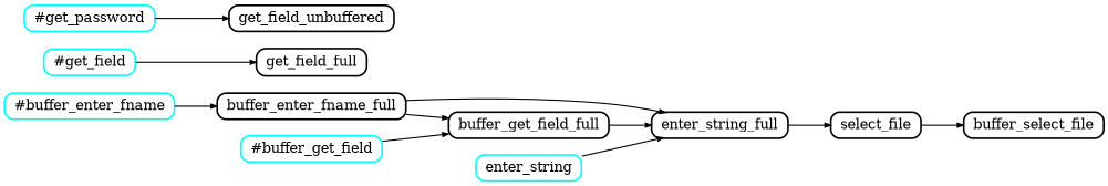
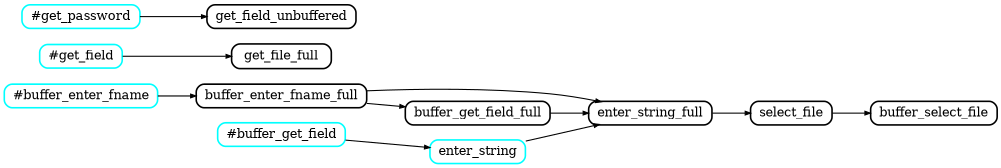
  digraph {
    compound=true
    nodesep=0.2
    rankdir=LR
    ranksep=0.5
    node [color="#000000" fontsize=12 penwidth=1.5 shape=Mrecord style=rounded]
    edge [arrowsize=0.5 penwidth=1.0]
    n1 [color="#00ffff" height=0.2 label="#buffer_enter_fname"]
    buffer_enter_fname_full [height=0.2]
    buffer_get_field_full [height=0.2]
    enter_string_full [height=0.2]
    n5 [color="#00ffff" height=0.2 label="#buffer_get_field"]
    n6 [color="#00ffff" height=0.2 label="#get_field"]
-   get_field_full [height=0.2]
+   get_field_full [height=0.2 label=get_file_full]
    n8 [color="#00ffff" height=0.2 label="#get_password"]
    get_field_unbuffered [height=0.2]
    buffer_select_file [height=0.2]
    select_file [height=0.2]
    enter_string [color="#00ffff" height=0.2]
    n1 -> buffer_enter_fname_full
    buffer_enter_fname_full -> buffer_get_field_full
    buffer_enter_fname_full -> enter_string_full
    buffer_get_field_full -> enter_string_full
    enter_string_full -> select_file
-   n5 -> buffer_get_field_full
+   n5 -> enter_string
    n6 -> get_field_full
    n8 -> get_field_unbuffered
    select_file -> buffer_select_file
    enter_string -> enter_string_full
  }
